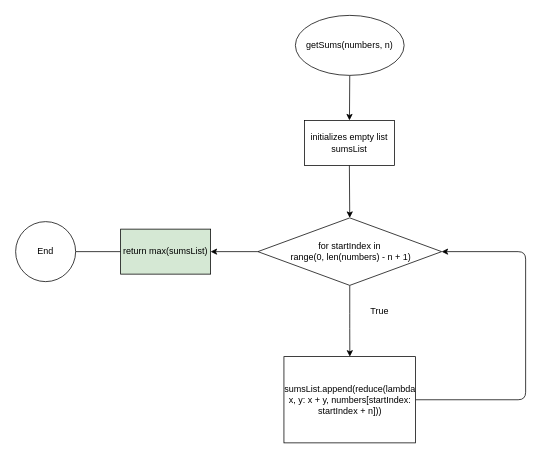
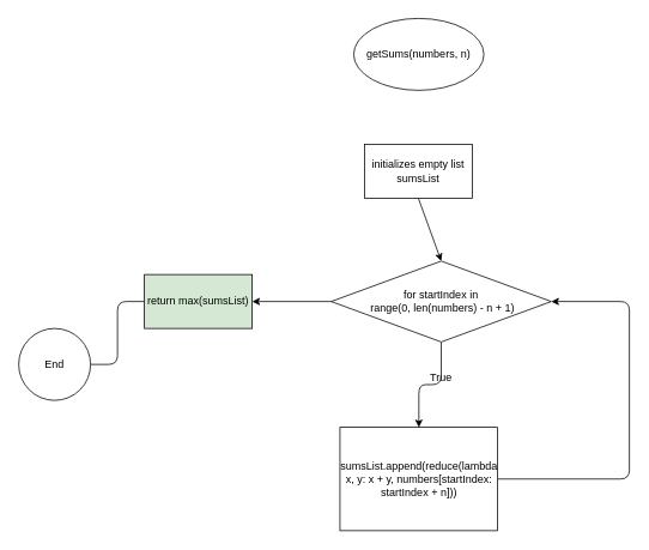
  <mxCell id="0" />
  <mxCell id="1" parent="0" />
- <mxCell id="2" value="" style="edgeStyle=none;html=1;" edge="1" parent="1" source="3" target="5"><mxGeometry relative="1" as="geometry" /></mxCell>
  <mxCell id="3" value="getSums(numbers, n)" style="ellipse;whiteSpace=wrap;html=1;" vertex="1" parent="1"><mxGeometry x="393" y="20" width="145" height="80" as="geometry" /></mxCell>
  <mxCell id="4" style="edgeStyle=none;html=1;exitX=0.5;exitY=1;exitDx=0;exitDy=0;entryX=0.5;entryY=0;entryDx=0;entryDy=0;" edge="1" parent="1" source="5" target="8"><mxGeometry relative="1" as="geometry" /></mxCell>
  <mxCell id="5" value="initializes empty list sumsList" style="whiteSpace=wrap;html=1;" vertex="1" parent="1"><mxGeometry x="405" y="160" width="120" height="60" as="geometry" /></mxCell>
  <mxCell id="6" value="" style="edgeStyle=orthogonalEdgeStyle;html=1;" edge="1" parent="1" source="8" target="10"><mxGeometry relative="1" as="geometry" /></mxCell>
  <mxCell id="7" style="edgeStyle=orthogonalEdgeStyle;html=1;exitX=0;exitY=0.5;exitDx=0;exitDy=0;" edge="1" parent="1" source="8" target="13"><mxGeometry relative="1" as="geometry" /></mxCell>
- <mxCell id="8" value="for startIndex in&lt;br&gt;&amp;nbsp;range(0, len(numbers) - n + 1)" style="rhombus;whiteSpace=wrap;html=1;" vertex="1" parent="1"><mxGeometry x="343" y="290" width="245" height="90" as="geometry" /></mxCell>
+ <mxCell id="8" value="for startIndex in&lt;br&gt;&amp;nbsp;range(0, len(numbers) - n + 1)" style="rhombus;whiteSpace=wrap;html=1;" vertex="1" parent="1"><mxGeometry x="368" y="290" width="245" height="90" as="geometry" /></mxCell>
  <mxCell id="9" style="edgeStyle=orthogonalEdgeStyle;html=1;exitX=1;exitY=0.5;exitDx=0;exitDy=0;entryX=1;entryY=0.5;entryDx=0;entryDy=0;" edge="1" parent="1" source="10" target="8"><mxGeometry relative="1" as="geometry"><Array as="points"><mxPoint x="700" y="533" /><mxPoint x="700" y="335" /></Array></mxGeometry></mxCell>
  <mxCell id="10" value="sumsList.append(reduce(lambda x, y: x + y, numbers[startIndex: startIndex + n]))" style="whiteSpace=wrap;html=1;" vertex="1" parent="1"><mxGeometry x="377.75" y="475" width="175.5" height="115" as="geometry" /></mxCell>
- <mxCell id="11" value="True" style="text;html=1;align=center;verticalAlign=middle;resizable=0;points=[];autosize=1;strokeColor=none;fillColor=none;" vertex="1" parent="1"><mxGeometry x="480" y="400" width="50" height="30" as="geometry" /></mxCell>
+ <mxCell id="11" value="True" style="text;html=1;align=center;verticalAlign=middle;resizable=0;points=[];autosize=1;strokeColor=none;fillColor=none;" vertex="1" parent="1"><mxGeometry x="465" y="405" width="50" height="30" as="geometry" /></mxCell>
  <mxCell id="12" value="" style="edgeStyle=orthogonalEdgeStyle;html=1;endArrow=none;" edge="1" parent="1" source="13" target="14"><mxGeometry relative="1" as="geometry" /></mxCell>
  <mxCell id="13" value="return max(sumsList)" style="whiteSpace=wrap;html=1;fillColor=#d5e8d4;" vertex="1" parent="1"><mxGeometry x="160" y="305" width="120" height="60" as="geometry" /></mxCell>
- <mxCell id="14" value="End" style="ellipse;whiteSpace=wrap;html=1;" vertex="1" parent="1"><mxGeometry x="20" y="295" width="80" height="80" as="geometry" /></mxCell>
+ <mxCell id="14" value="End" style="ellipse;whiteSpace=wrap;html=1;" vertex="1" parent="1"><mxGeometry x="20" y="365" width="80" height="80" as="geometry" /></mxCell>
